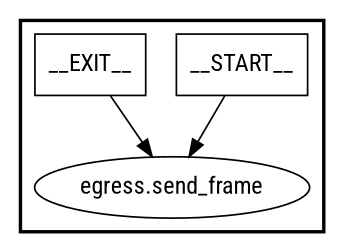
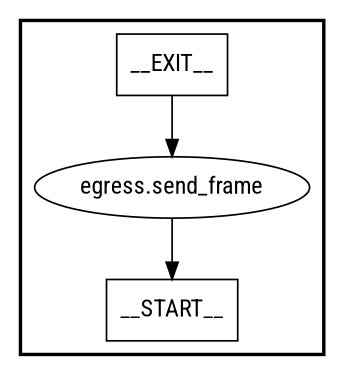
  digraph {
    fontname="Roboto Condensed"
    node [fontname="Roboto Condensed" shape=rectangle style=solid]
    edge [fontname="Roboto Condensed"]
    n1 [label=__START__]
    n2 [label="egress.send_frame" shape=ellipse]
    n3 [label=__EXIT__]
    subgraph cluster_1 {
      labeljust=r
      style=bold
      n1
      n2
      n3
    }
-   n1 -> n2
+   n2 -> n1
    n3 -> n2
  }
